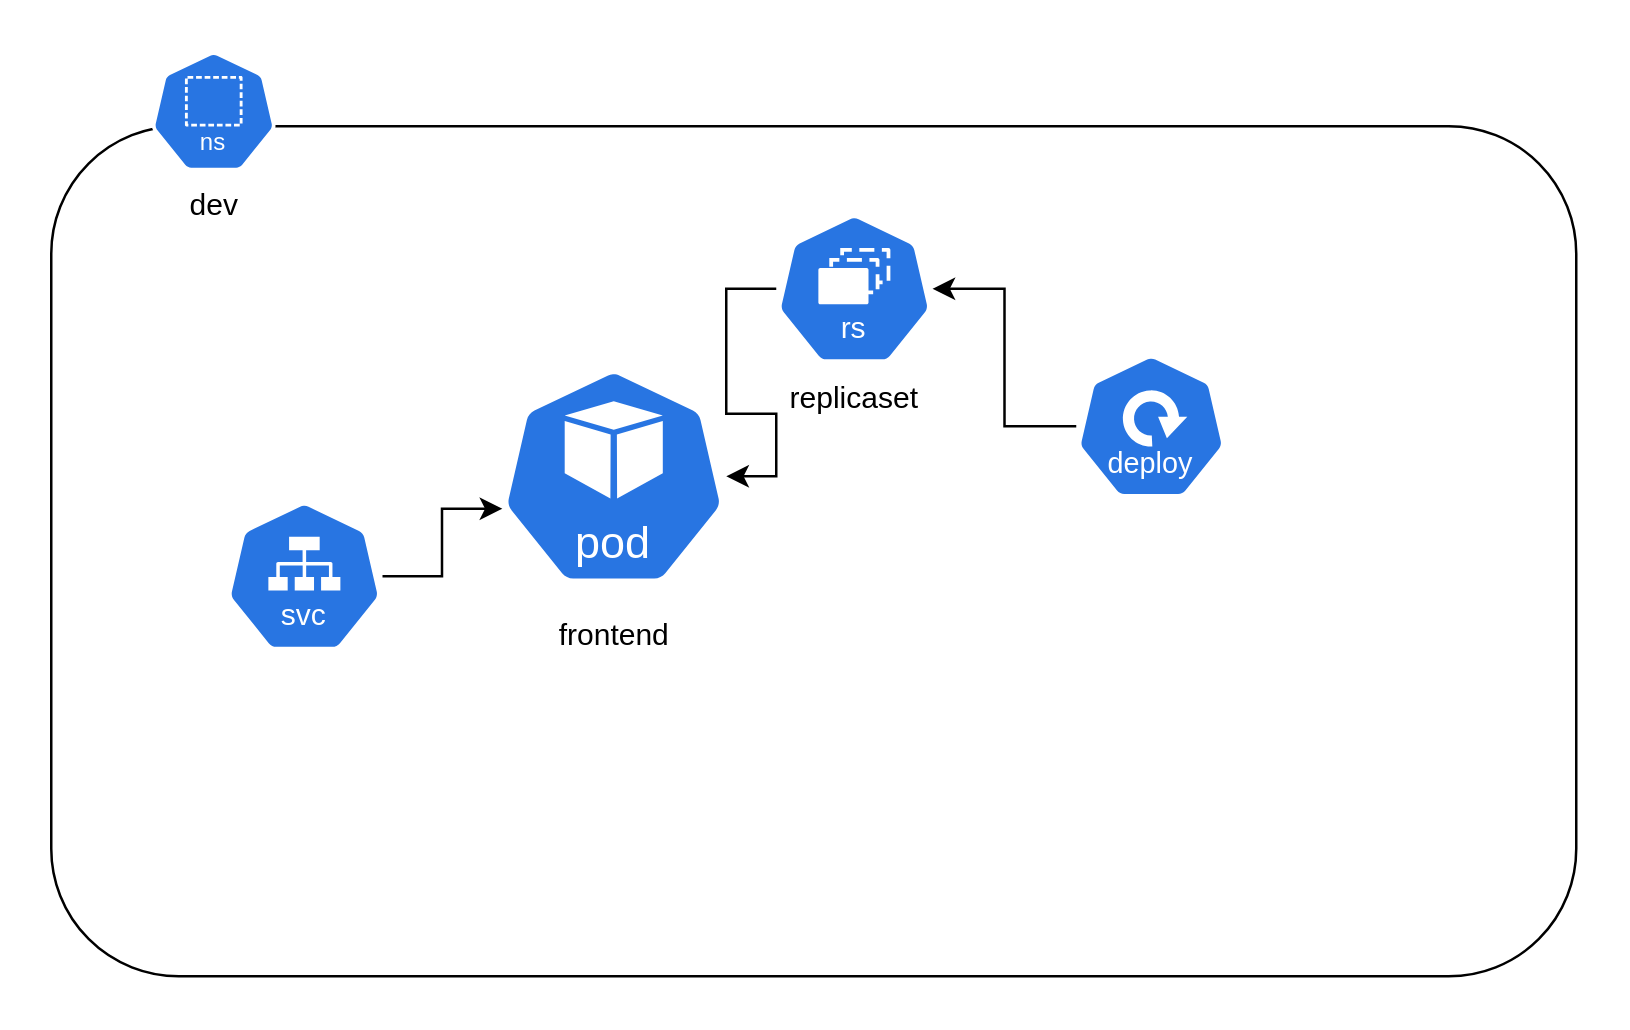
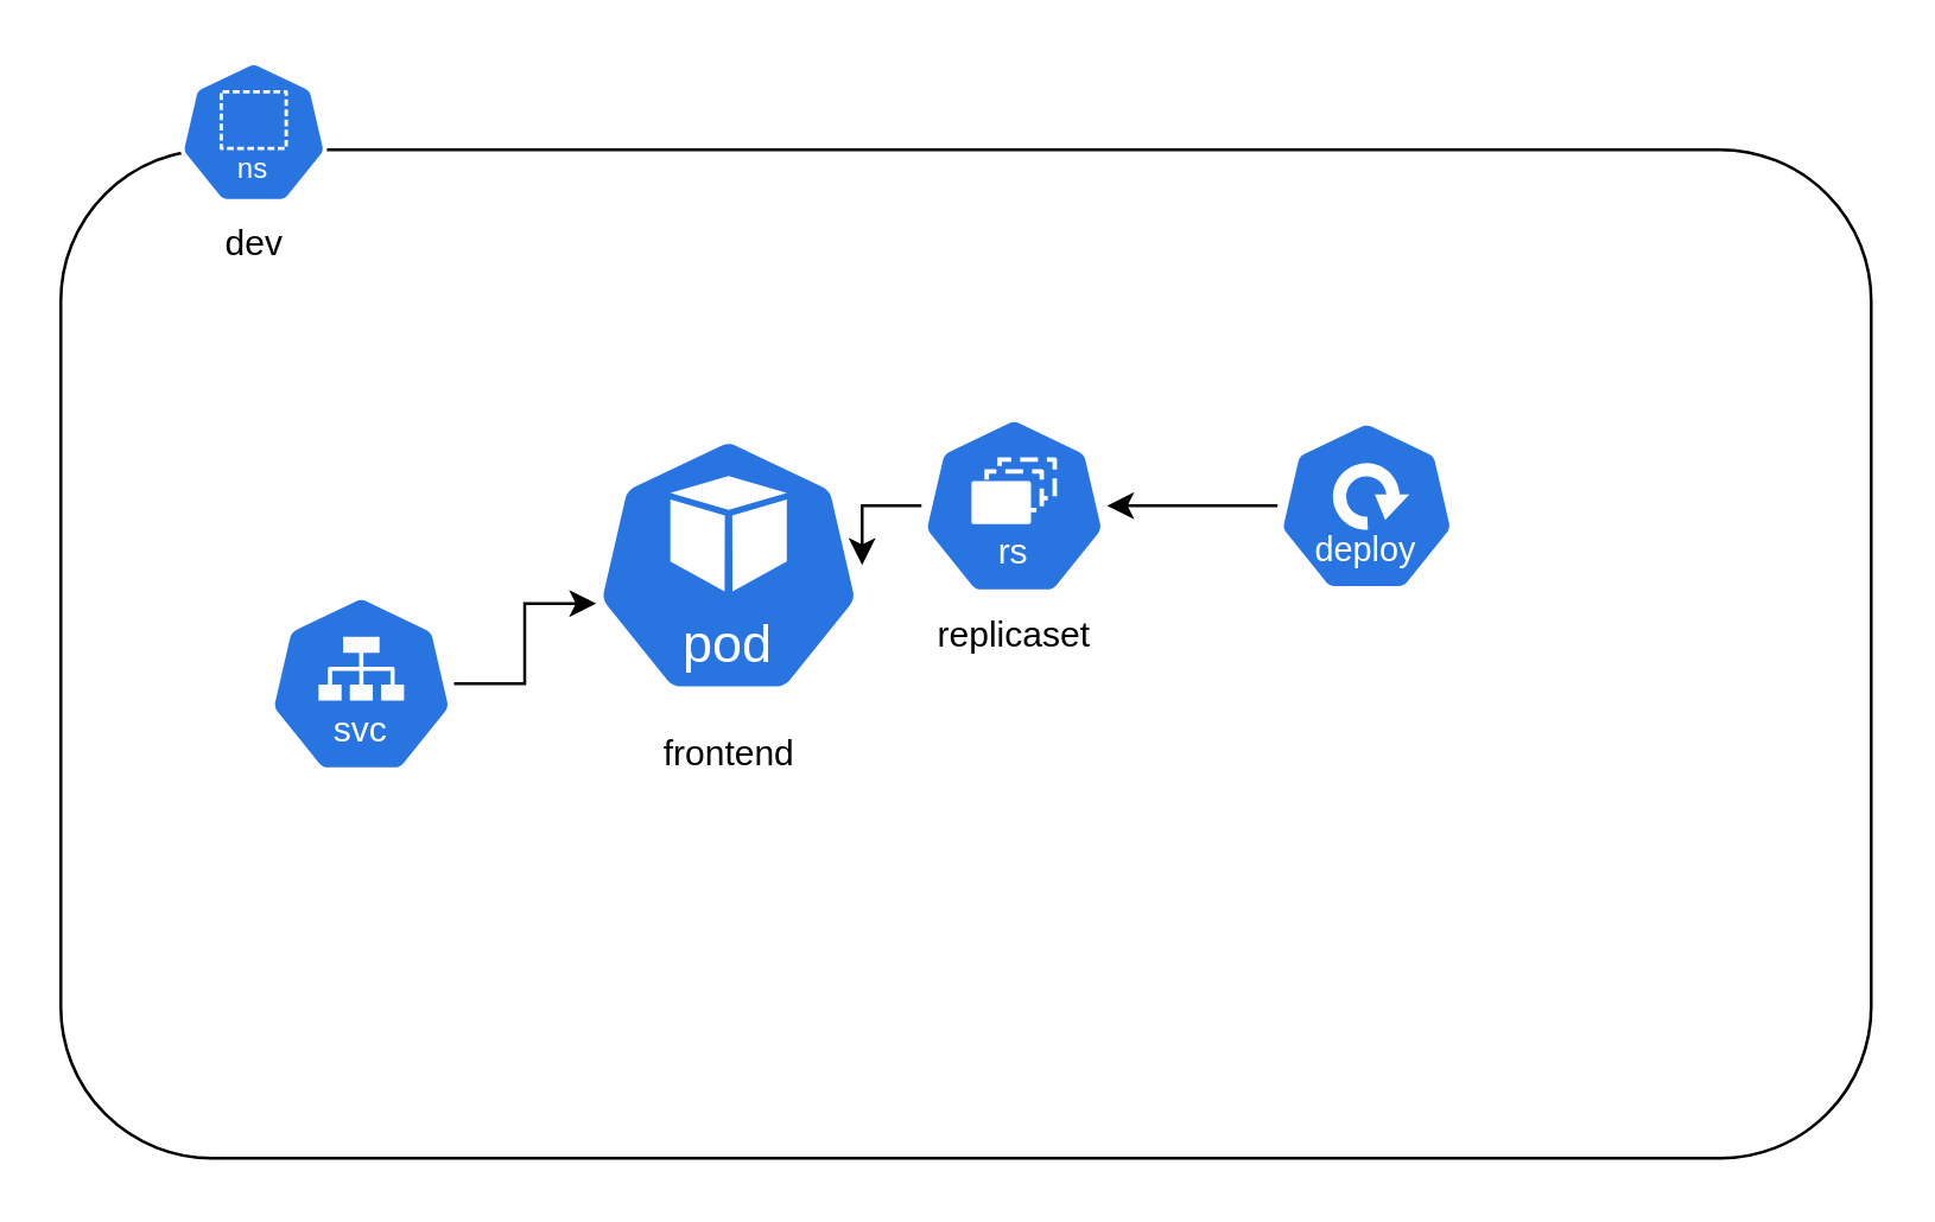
  <mxCell id="0" />
  <mxCell id="1" parent="0" />
  <mxCell id="2" value="" style="rounded=1;whiteSpace=wrap;html=1;" parent="1" vertex="1"><mxGeometry x="20" y="50" width="610" height="340" as="geometry" /></mxCell>
  <mxCell id="3" value="dev" style="aspect=fixed;sketch=0;html=1;dashed=0;whitespace=wrap;verticalLabelPosition=bottom;verticalAlign=top;fillColor=#2875E2;strokeColor=#ffffff;points=[[0.005,0.63,0],[0.1,0.2,0],[0.9,0.2,0],[0.5,0,0],[0.995,0.63,0],[0.72,0.99,0],[0.5,1,0],[0.28,0.99,0]];shape=mxgraph.kubernetes.icon2;kubernetesLabel=1;prIcon=ns" parent="1" vertex="1"><mxGeometry x="60" y="20" width="50" height="48" as="geometry" /></mxCell>
  <mxCell id="4" value="frontend" style="aspect=fixed;sketch=0;html=1;dashed=0;whitespace=wrap;verticalLabelPosition=bottom;verticalAlign=top;fillColor=#2875E2;strokeColor=#ffffff;points=[[0.005,0.63,0],[0.1,0.2,0],[0.9,0.2,0],[0.5,0,0],[0.995,0.63,0],[0.72,0.99,0],[0.5,1,0],[0.28,0.99,0]];shape=mxgraph.kubernetes.icon2;kubernetesLabel=1;prIcon=pod" parent="1" vertex="1"><mxGeometry x="200" y="140" width="90" height="100" as="geometry" /></mxCell>
  <mxCell id="5" value="" style="aspect=fixed;sketch=0;html=1;dashed=0;whitespace=wrap;verticalLabelPosition=bottom;verticalAlign=top;fillColor=#2875E2;strokeColor=#ffffff;points=[[0.005,0.63,0],[0.1,0.2,0],[0.9,0.2,0],[0.5,0,0],[0.995,0.63,0],[0.72,0.99,0],[0.5,1,0],[0.28,0.99,0]];shape=mxgraph.kubernetes.icon2;kubernetesLabel=1;prIcon=svc" parent="1" vertex="1"><mxGeometry x="90" y="200" width="62.5" height="60" as="geometry" /></mxCell>
  <mxCell id="6" style="edgeStyle=orthogonalEdgeStyle;rounded=0;orthogonalLoop=1;jettySize=auto;html=1;entryX=0.005;entryY=0.63;entryDx=0;entryDy=0;entryPerimeter=0;" parent="1" source="5" target="4" edge="1"><mxGeometry relative="1" as="geometry" /></mxCell>
  <mxCell id="7" style="edgeStyle=orthogonalEdgeStyle;rounded=0;orthogonalLoop=1;jettySize=auto;html=1;" parent="1" source="8" target="4" edge="1"><mxGeometry relative="1" as="geometry" /></mxCell>
- <mxCell id="8" value="replicaset" style="aspect=fixed;sketch=0;html=1;dashed=0;whitespace=wrap;verticalLabelPosition=bottom;verticalAlign=top;fillColor=#2875E2;strokeColor=#ffffff;points=[[0.005,0.63,0],[0.1,0.2,0],[0.9,0.2,0],[0.5,0,0],[0.995,0.63,0],[0.72,0.99,0],[0.5,1,0],[0.28,0.99,0]];shape=mxgraph.kubernetes.icon2;kubernetesLabel=1;prIcon=rs" parent="1" vertex="1"><mxGeometry x="310" y="85" width="62.5" height="60" as="geometry" /></mxCell>
+ <mxCell id="8" value="replicaset" style="aspect=fixed;sketch=0;html=1;dashed=0;whitespace=wrap;verticalLabelPosition=bottom;verticalAlign=top;fillColor=#2875E2;strokeColor=#ffffff;points=[[0.005,0.63,0],[0.1,0.2,0],[0.9,0.2,0],[0.5,0,0],[0.995,0.63,0],[0.72,0.99,0],[0.5,1,0],[0.28,0.99,0]];shape=mxgraph.kubernetes.icon2;kubernetesLabel=1;prIcon=rs" parent="1" vertex="1"><mxGeometry x="310" y="140" width="62.5" height="60" as="geometry" /></mxCell>
  <mxCell id="9" style="edgeStyle=orthogonalEdgeStyle;rounded=0;orthogonalLoop=1;jettySize=auto;html=1;" parent="1" source="10" target="8" edge="1"><mxGeometry relative="1" as="geometry" /></mxCell>
  <mxCell id="10" value="" style="aspect=fixed;sketch=0;html=1;dashed=0;whitespace=wrap;verticalLabelPosition=bottom;verticalAlign=top;fillColor=#2875E2;strokeColor=#ffffff;points=[[0.005,0.63,0],[0.1,0.2,0],[0.9,0.2,0],[0.5,0,0],[0.995,0.63,0],[0.72,0.99,0],[0.5,1,0],[0.28,0.99,0]];shape=mxgraph.kubernetes.icon2;kubernetesLabel=1;prIcon=deploy" parent="1" vertex="1"><mxGeometry x="430" y="141.2" width="60" height="57.6" as="geometry" /></mxCell>
